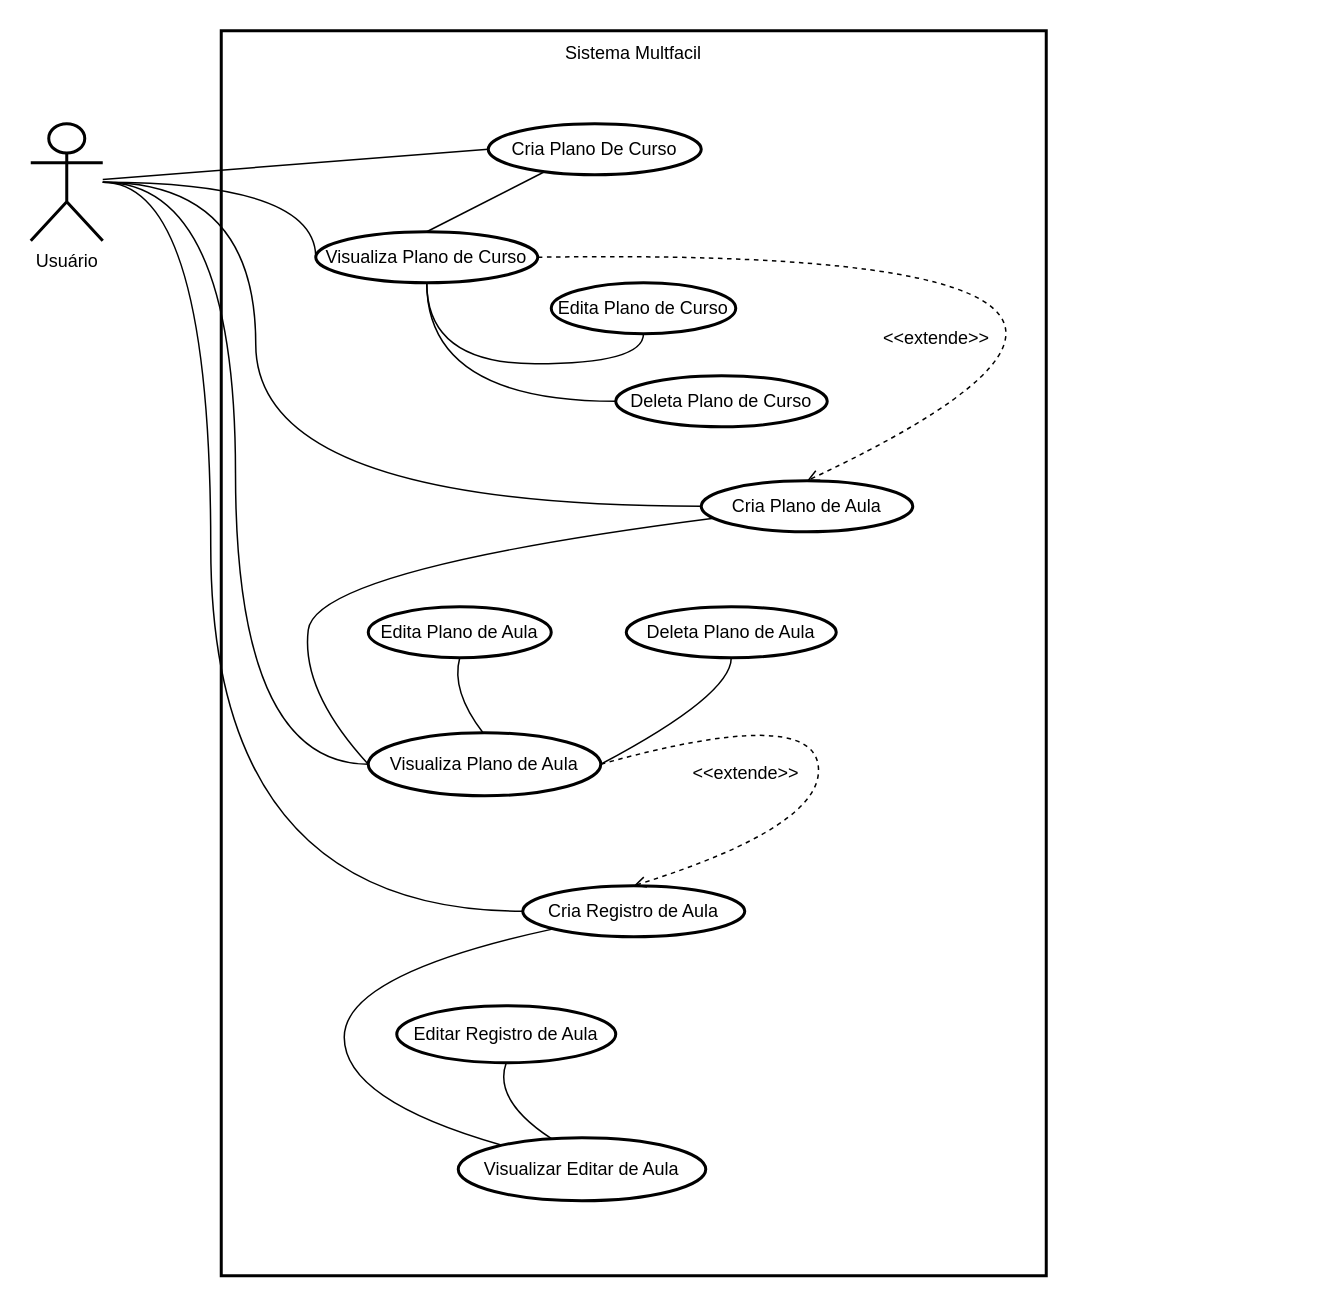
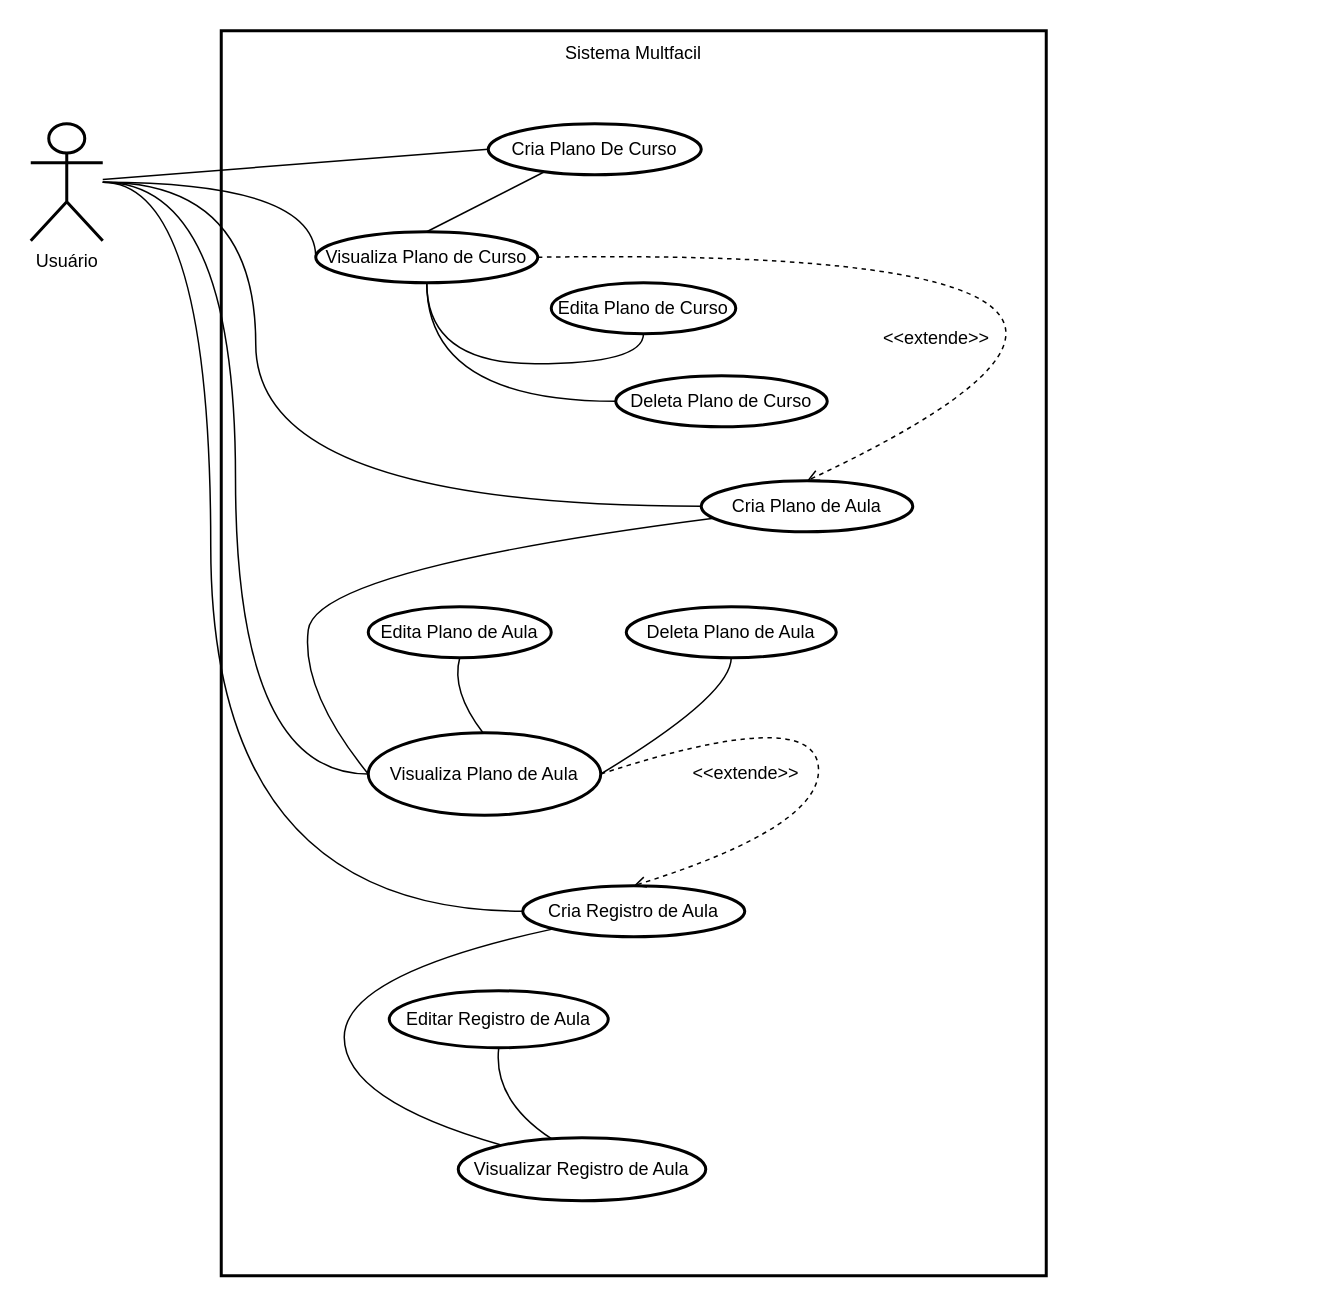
  <mxCell id="0" />
  <mxCell id="1" parent="0" />
  <mxCell id="2" value="" style="rounded=0;whiteSpace=wrap;html=1;strokeColor=default;strokeWidth=2;fontFamily=Helvetica;fontSize=12;fontColor=default;fillColor=none;" vertex="1" parent="1"><mxGeometry x="147" width="550" height="830" as="geometry" y="20" /></mxCell>
  <mxCell id="3" style="edgeStyle=orthogonalEdgeStyle;rounded=0;orthogonalLoop=1;jettySize=auto;html=1;entryX=0;entryY=0.5;entryDx=0;entryDy=0;curved=1;endArrow=none;endFill=0;" edge="1" parent="1" source="7" target="14"><mxGeometry relative="1" as="geometry"><Array as="points"><mxPoint x="170" y="121" /><mxPoint x="170" y="337" /></Array></mxGeometry></mxCell>
  <mxCell id="4" style="edgeStyle=orthogonalEdgeStyle;rounded=0;orthogonalLoop=1;jettySize=auto;html=1;entryX=0;entryY=0.5;entryDx=0;entryDy=0;fontFamily=Helvetica;fontSize=12;fontColor=default;curved=1;endArrow=none;endFill=0;" edge="1" parent="1" source="7" target="15"><mxGeometry relative="1" as="geometry" /></mxCell>
  <mxCell id="5" style="edgeStyle=orthogonalEdgeStyle;rounded=0;orthogonalLoop=1;jettySize=auto;html=1;entryX=0;entryY=0.5;entryDx=0;entryDy=0;fontFamily=Helvetica;fontSize=12;fontColor=default;curved=1;endArrow=none;endFill=0;" edge="1" parent="1" source="7" target="18"><mxGeometry relative="1" as="geometry"><Array as="points"><mxPoint x="140" y="121" /><mxPoint x="140" y="607" /></Array></mxGeometry></mxCell>
  <mxCell id="6" style="edgeStyle=orthogonalEdgeStyle;rounded=0;orthogonalLoop=1;jettySize=auto;html=1;entryX=0;entryY=0.5;entryDx=0;entryDy=0;fontFamily=Helvetica;fontSize=12;fontColor=default;curved=1;endArrow=none;endFill=0;" edge="1" parent="1" source="7" target="11"><mxGeometry relative="1" as="geometry"><Array as="points"><mxPoint x="210" y="121" /></Array></mxGeometry></mxCell>
  <mxCell id="7" value="Usuário" style="shape=umlActor;verticalLabelPosition=bottom;verticalAlign=top;html=1;outlineConnect=0;rounded=0;strokeColor=default;strokeWidth=2;fontFamily=Helvetica;fontSize=12;fontColor=default;fillColor=default;" parent="1" vertex="1"><mxGeometry x="20" y="82" width="48" height="78" as="geometry" /></mxCell>
  <mxCell id="8" value="Cria Plano De Curso" style="ellipse;whiteSpace=wrap;html=1;rounded=0;strokeColor=default;strokeWidth=2;fontFamily=Helvetica;fontSize=12;fontColor=default;fillColor=default;" parent="1" vertex="1"><mxGeometry x="325" y="82" width="142" height="34" as="geometry" /></mxCell>
  <mxCell id="9" style="edgeStyle=orthogonalEdgeStyle;rounded=0;orthogonalLoop=1;jettySize=auto;html=1;entryX=0.5;entryY=1;entryDx=0;entryDy=0;fontFamily=Helvetica;fontSize=12;fontColor=default;exitX=0.5;exitY=1;exitDx=0;exitDy=0;curved=1;endArrow=none;endFill=0;" edge="1" parent="1" source="11" target="12"><mxGeometry relative="1" as="geometry" /></mxCell>
  <mxCell id="10" style="edgeStyle=orthogonalEdgeStyle;rounded=0;orthogonalLoop=1;jettySize=auto;html=1;entryX=0;entryY=0.5;entryDx=0;entryDy=0;fontFamily=Helvetica;fontSize=12;fontColor=default;exitX=0.5;exitY=1;exitDx=0;exitDy=0;curved=1;endArrow=none;endFill=0;" edge="1" parent="1" source="11" target="13"><mxGeometry relative="1" as="geometry" /></mxCell>
  <mxCell id="11" value="Visualiza Plano de Curso" style="ellipse;whiteSpace=wrap;html=1;rounded=0;strokeColor=default;strokeWidth=2;fontFamily=Helvetica;fontSize=12;fontColor=default;fillColor=default;" parent="1" vertex="1"><mxGeometry x="210" y="154" width="148" height="34" as="geometry" /></mxCell>
  <mxCell id="12" value="Edita Plano de Curso" style="ellipse;whiteSpace=wrap;html=1;rounded=0;strokeColor=default;strokeWidth=2;fontFamily=Helvetica;fontSize=12;fontColor=default;fillColor=default;" parent="1" vertex="1"><mxGeometry x="367" y="188" width="123" height="34" as="geometry" /></mxCell>
  <mxCell id="13" value="Deleta Plano de Curso" style="ellipse;whiteSpace=wrap;html=1;rounded=0;strokeColor=default;strokeWidth=2;fontFamily=Helvetica;fontSize=12;fontColor=default;fillColor=default;" parent="1" vertex="1"><mxGeometry x="410" y="250" width="141" height="34" as="geometry" /></mxCell>
  <mxCell id="14" value="Cria Plano de Aula" style="ellipse;whiteSpace=wrap;html=1;rounded=0;strokeColor=default;strokeWidth=2;fontFamily=Helvetica;fontSize=12;fontColor=default;fillColor=default;" parent="1" vertex="1"><mxGeometry x="467" y="320" width="141" height="34" as="geometry" /></mxCell>
- <mxCell id="15" value="Visualiza Plano de Aula" style="ellipse;whiteSpace=wrap;html=1;rounded=0;strokeColor=default;strokeWidth=2;fontFamily=Helvetica;fontSize=12;fontColor=default;fillColor=default;" parent="1" vertex="1"><mxGeometry x="245" y="488" width="155" height="42" as="geometry" /></mxCell>
+ <mxCell id="15" value="Visualiza Plano de Aula" style="ellipse;whiteSpace=wrap;html=1;rounded=0;strokeColor=default;strokeWidth=2;fontFamily=Helvetica;fontSize=12;fontColor=default;fillColor=default;" parent="1" vertex="1"><mxGeometry x="245" y="488" width="155" height="55" as="geometry" /></mxCell>
  <mxCell id="16" value="Edita Plano de Aula" style="ellipse;whiteSpace=wrap;html=1;rounded=0;strokeColor=default;strokeWidth=2;fontFamily=Helvetica;fontSize=12;fontColor=default;fillColor=default;" parent="1" vertex="1"><mxGeometry x="245" y="404" width="122" height="34" as="geometry" /></mxCell>
  <mxCell id="17" value="Deleta Plano de Aula" style="ellipse;whiteSpace=wrap;html=1;rounded=0;strokeColor=default;strokeWidth=2;fontFamily=Helvetica;fontSize=12;fontColor=default;fillColor=default;" parent="1" vertex="1"><mxGeometry x="417" y="404" width="140" height="34" as="geometry" /></mxCell>
  <mxCell id="18" value="Cria Registro de Aula" style="ellipse;whiteSpace=wrap;html=1;rounded=0;strokeColor=default;strokeWidth=2;fontFamily=Helvetica;fontSize=12;fontColor=default;fillColor=default;" parent="1" vertex="1"><mxGeometry x="348" y="590" width="148" height="34" as="geometry" /></mxCell>
- <mxCell id="19" value="Visualizar Editar de Aula" style="ellipse;whiteSpace=wrap;html=1;rounded=0;strokeColor=default;strokeWidth=2;fontFamily=Helvetica;fontSize=12;fontColor=default;fillColor=default;" parent="1" vertex="1"><mxGeometry x="305" y="758" width="165" height="42" as="geometry" /></mxCell>
- <mxCell id="20" value="Editar Registro de Aula" style="ellipse;whiteSpace=wrap;html=1;rounded=0;strokeColor=default;strokeWidth=2;fontFamily=Helvetica;fontSize=12;fontColor=default;fillColor=default;" parent="1" vertex="1"><mxGeometry x="264" y="670" width="146" height="38" as="geometry" /></mxCell>
+ <mxCell id="19" value="Visualizar Registro de Aula" style="ellipse;whiteSpace=wrap;html=1;rounded=0;strokeColor=default;strokeWidth=2;fontFamily=Helvetica;fontSize=12;fontColor=default;fillColor=default;" parent="1" vertex="1"><mxGeometry x="305" y="758" width="165" height="42" as="geometry" /></mxCell>
+ <mxCell id="20" value="Editar Registro de Aula" style="ellipse;whiteSpace=wrap;html=1;rounded=0;strokeColor=default;strokeWidth=2;fontFamily=Helvetica;fontSize=12;fontColor=default;fillColor=default;" parent="1" vertex="1"><mxGeometry x="259" y="660" width="146" height="38" as="geometry" /></mxCell>
  <mxCell id="21" value="" style="curved=1;startArrow=none;endArrow=none;entryX=0;entryY=0.5;entryDx=0;entryDy=0;endFill=0;" parent="1" source="7" target="8" edge="1"><mxGeometry relative="1" as="geometry"><Array as="points" /><mxPoint x="80" y="120" as="sourcePoint" /></mxGeometry></mxCell>
  <mxCell id="22" value="" style="curved=1;startArrow=none;endArrow=none;exitX=0.23;exitY=1;entryX=0.498;entryY=0;endFill=0;" parent="1" source="8" target="11" edge="1"><mxGeometry relative="1" as="geometry"><Array as="points" /></mxGeometry></mxCell>
  <mxCell id="23" value="" style="curved=1;startArrow=none;endArrow=open;exitX=1;exitY=0.5;entryX=0.499;entryY=0;endFill=0;dashed=1;exitDx=0;exitDy=0;" parent="1" source="11" target="14" edge="1"><mxGeometry relative="1" as="geometry"><Array as="points"><mxPoint x="872" y="163" /></Array></mxGeometry></mxCell>
  <mxCell id="24" value="" style="curved=1;startArrow=none;endArrow=none;exitX=-0.002;exitY=0.766;entryX=0;entryY=0.5;endFill=0;entryDx=0;entryDy=0;" parent="1" source="14" target="15" edge="1"><mxGeometry relative="1" as="geometry"><Array as="points"><mxPoint x="210" y="379" /><mxPoint x="200" y="460" /></Array></mxGeometry></mxCell>
  <mxCell id="25" value="" style="curved=1;startArrow=none;endArrow=none;exitX=0.499;exitY=1;entryX=0.49;entryY=0;endFill=0;" parent="1" source="16" target="15" edge="1"><mxGeometry relative="1" as="geometry"><Array as="points"><mxPoint x="300" y="460" /></Array></mxGeometry></mxCell>
  <mxCell id="26" value="" style="curved=1;startArrow=none;endArrow=none;exitX=0.499;exitY=1;entryX=1;entryY=0.5;endFill=0;entryDx=0;entryDy=0;" parent="1" source="17" target="15" edge="1"><mxGeometry relative="1" as="geometry"><Array as="points"><mxPoint x="487" y="463" /></Array></mxGeometry></mxCell>
  <mxCell id="27" value="" style="curved=1;startArrow=none;endArrow=open;exitX=1;exitY=0.5;entryX=0.501;entryY=0;endFill=0;dashed=1;exitDx=0;exitDy=0;" parent="1" source="15" target="18" edge="1"><mxGeometry relative="1" as="geometry"><Array as="points"><mxPoint x="540" y="470" /><mxPoint x="550" y="550" /></Array></mxGeometry></mxCell>
  <mxCell id="28" value="" style="curved=1;startArrow=none;endArrow=none;exitX=0.001;exitY=0.973;entryX=0.071;entryY=0;endFill=0;" parent="1" source="18" target="19" edge="1"><mxGeometry relative="1" as="geometry"><Array as="points"><mxPoint x="229" y="649" /><mxPoint x="229" y="733" /></Array></mxGeometry></mxCell>
  <mxCell id="29" value="" style="curved=1;startArrow=none;endArrow=none;exitX=0.503;exitY=1;entryX=0.368;entryY=0;endFill=0;" parent="1" source="20" target="19" edge="1"><mxGeometry relative="1" as="geometry"><Array as="points"><mxPoint x="328" y="733" /></Array></mxGeometry></mxCell>
  <mxCell id="30" value="&amp;lt;&amp;lt;extende&amp;gt;&amp;gt;" style="text;html=1;strokeColor=none;fillColor=none;align=center;verticalAlign=middle;whiteSpace=wrap;rounded=0;fontSize=12;fontFamily=Helvetica;fontColor=default;" vertex="1" parent="1"><mxGeometry x="594" y="210" width="60" height="30" as="geometry" /></mxCell>
  <mxCell id="31" value="&amp;lt;&amp;lt;extende&amp;gt;&amp;gt;" style="text;html=1;strokeColor=none;fillColor=none;align=center;verticalAlign=middle;whiteSpace=wrap;rounded=0;fontSize=12;fontFamily=Helvetica;fontColor=default;" vertex="1" parent="1"><mxGeometry x="467" y="500" width="60" height="30" as="geometry" /></mxCell>
  <mxCell id="32" value="Sistema Multfacil" style="text;html=1;strokeColor=none;fillColor=none;align=center;verticalAlign=middle;whiteSpace=wrap;rounded=0;fontSize=12;fontFamily=Helvetica;fontColor=default;" vertex="1" parent="1"><mxGeometry x="358" width="128" height="30" as="geometry" y="20" /></mxCell>
